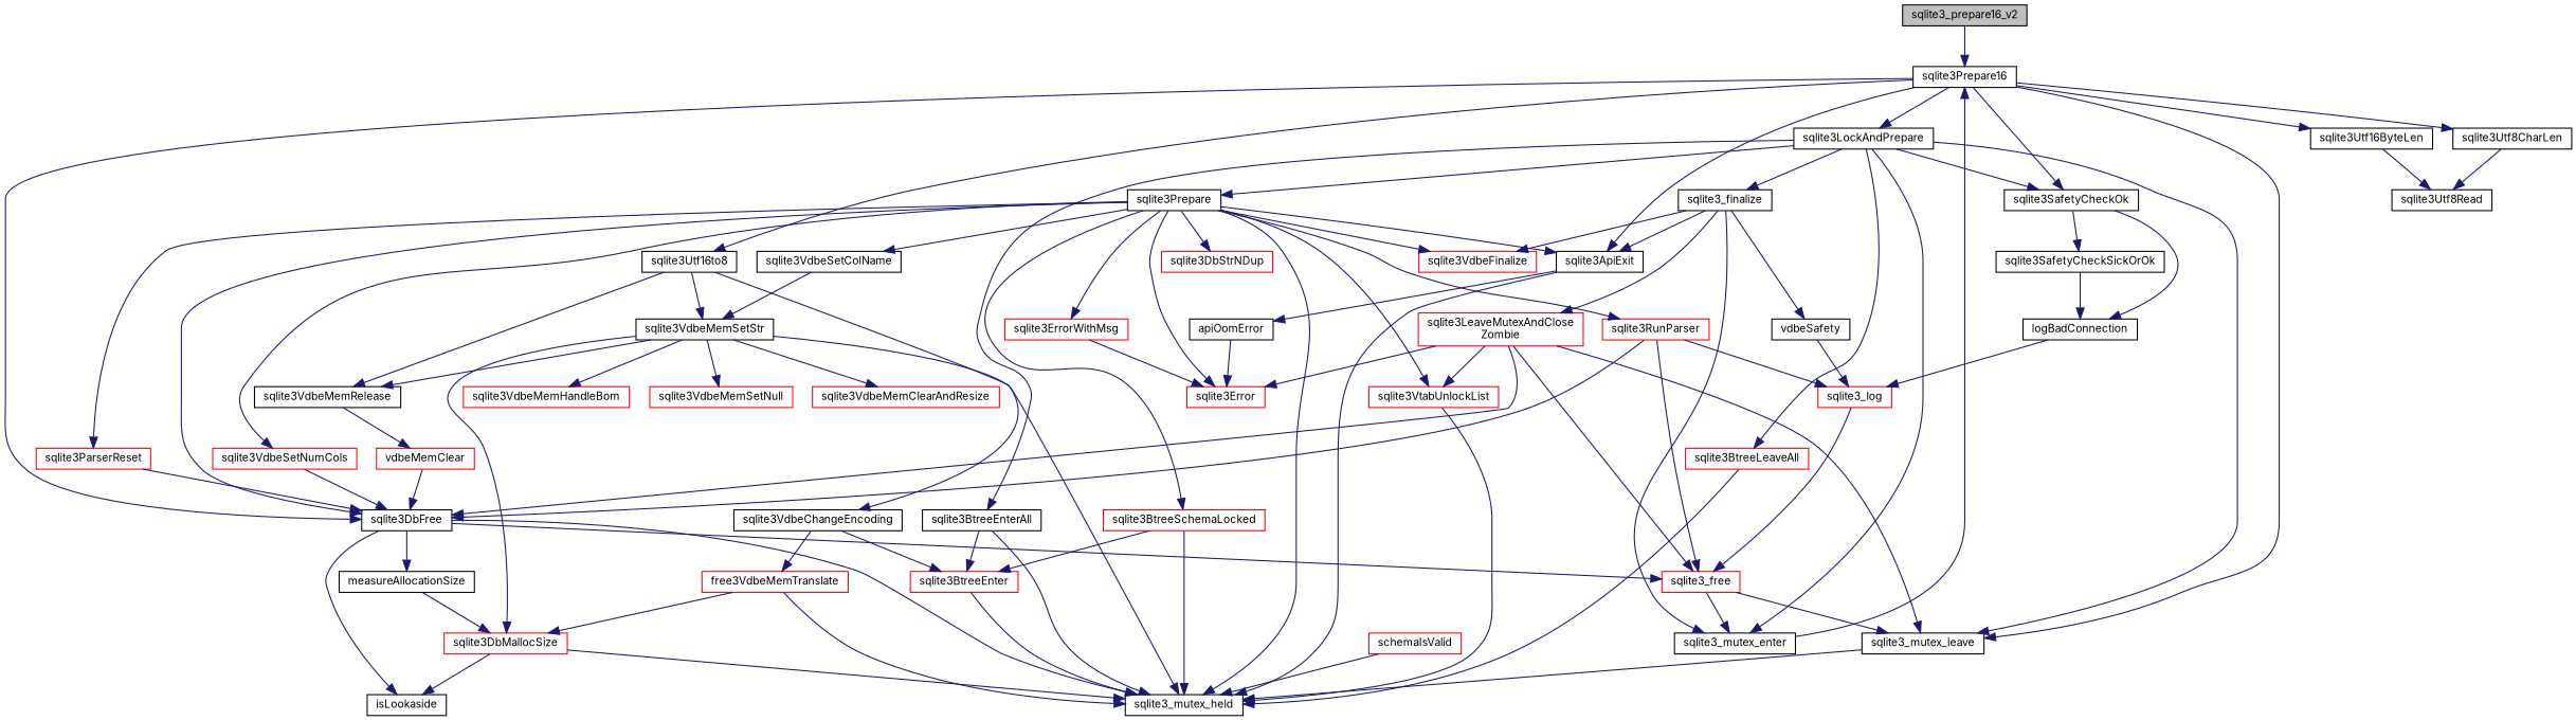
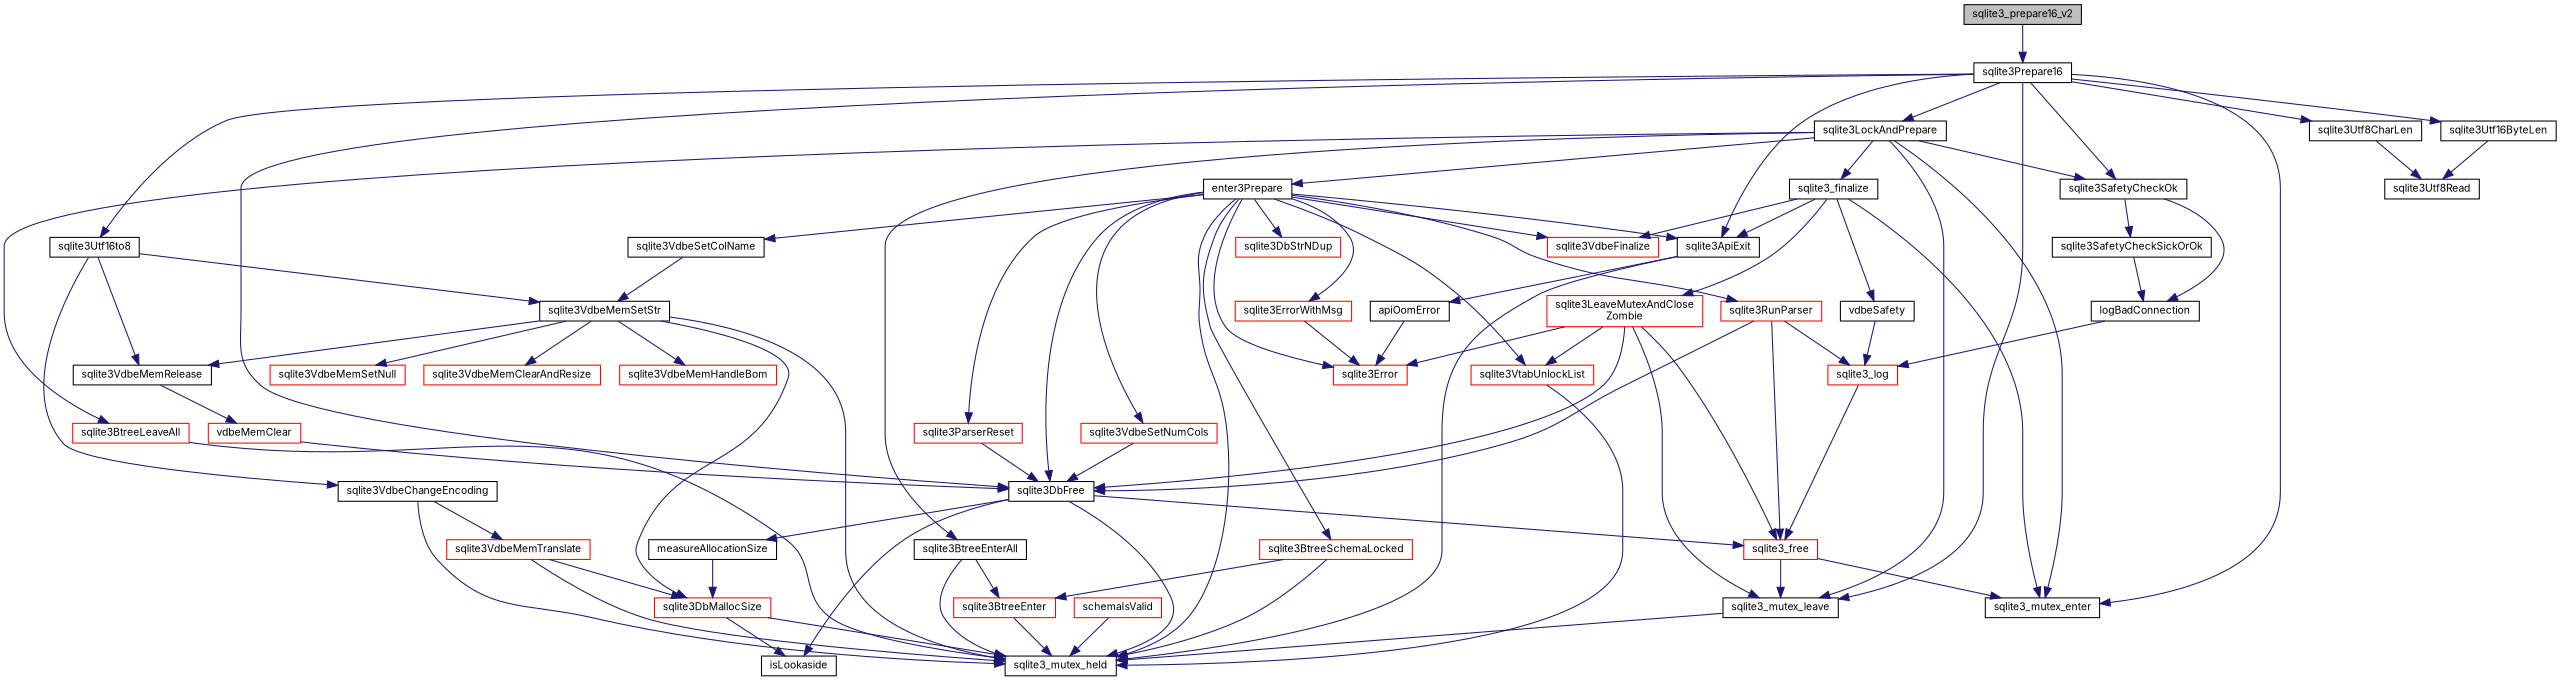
  digraph {
    fontname=Inter
    rankdir=TB
    node [color=black fillcolor=white fontname=Inter fontsize=10 shape=record style=filled]
    edge [color=midnightblue fontname=Inter fontsize=10 labelfontname=FreeSans labelfontsize=10 style=solid]
    n1 [fillcolor=grey75 fontcolor=black height=0.2 label=sqlite3_prepare16_v2 width=0.4]
    n2 [height=0.2 label=sqlite3Prepare16 width=0.4]
    n3 [height=0.2 label=sqlite3SafetyCheckOk width=0.4]
    n4 [height=0.2 label=sqlite3_mutex_enter width=0.4]
    n5 [height=0.2 label=sqlite3_mutex_leave width=0.4]
    n6 [height=0.2 label=sqlite3Utf16to8 width=0.4]
    n7 [height=0.2 label=sqlite3DbFree width=0.4]
    n8 [height=0.2 label=sqlite3LockAndPrepare width=0.4]
    n9 [height=0.2 label=sqlite3ApiExit width=0.4]
    n10 [height=0.2 label=sqlite3Utf8CharLen width=0.4]
    n11 [height=0.2 label=sqlite3Utf16ByteLen width=0.4]
    n12 [height=0.2 label=logBadConnection width=0.4]
    n13 [height=0.2 label=sqlite3SafetyCheckSickOrOk width=0.4]
    n14 [height=0.2 label=sqlite3_mutex_held width=0.4]
    n15 [height=0.2 label=sqlite3VdbeMemSetStr width=0.4]
    n16 [height=0.2 label=sqlite3VdbeMemRelease width=0.4]
    n17 [height=0.2 label=sqlite3VdbeChangeEncoding width=0.4]
    n18 [color=red height=0.2 label=sqlite3_free width=0.4]
    n19 [height=0.2 label=measureAllocationSize width=0.4]
    n20 [height=0.2 label=isLookaside width=0.4]
    n21 [height=0.2 label=sqlite3BtreeEnterAll width=0.4]
-   n22 [height=0.2 label=sqlite3Prepare width=0.4]
+   n22 [height=0.2 label=enter3Prepare width=0.4]
    n23 [height=0.2 label=sqlite3_finalize width=0.4]
    n24 [color=red height=0.2 label=sqlite3BtreeLeaveAll width=0.4]
    n25 [height=0.2 label=apiOomError width=0.4]
    n26 [height=0.2 label=sqlite3Utf8Read width=0.4]
    n27 [color=red height=0.2 label=sqlite3_log width=0.4]
    n28 [color=red height=0.2 label=sqlite3VdbeMemSetNull width=0.4]
    n29 [color=red height=0.2 label=sqlite3VdbeMemClearAndResize width=0.4]
    n30 [color=red height=0.2 label=sqlite3DbMallocSize width=0.4]
    n31 [color=red height=0.2 label=sqlite3VdbeMemHandleBom width=0.4]
    n32 [color=red height=0.2 label=vdbeMemClear width=0.4]
-   n33 [color=red height=0.2 label=free3VdbeMemTranslate width=0.4]
+   n33 [color=red height=0.2 label=sqlite3VdbeMemTranslate width=0.4]
    n34 [color=red height=0.2 label=sqlite3BtreeEnter width=0.4]
    n35 [color=red height=0.2 label=sqlite3BtreeSchemaLocked width=0.4]
    n36 [color=red height=0.2 label=sqlite3ErrorWithMsg width=0.4]
    n37 [color=red height=0.2 label=sqlite3Error width=0.4]
    n38 [color=red height=0.2 label=sqlite3VtabUnlockList width=0.4]
    n39 [color=red height=0.2 label=sqlite3DbStrNDup width=0.4]
    n40 [color=red height=0.2 label=sqlite3RunParser width=0.4]
    n41 [color=red height=0.2 label=sqlite3VdbeSetNumCols width=0.4]
    n42 [height=0.2 label=sqlite3VdbeSetColName width=0.4]
    n43 [color=red height=0.2 label=sqlite3VdbeFinalize width=0.4]
    n44 [color=red height=0.2 label=sqlite3ParserReset width=0.4]
    n45 [height=0.2 label=vdbeSafety width=0.4]
    n46 [color=red height=0.2 label="sqlite3LeaveMutexAndClose\lZombie" width=0.4]
    n47 [color=red height=0.2 label=schemaIsValid width=0.4]
    n1 -> n2
    n2 -> n3
-   n4 -> n2
+   n2 -> n4
    n2 -> n5
    n2 -> n6
    n2 -> n7
    n2 -> n8
    n2 -> n9
    n2 -> n10
    n2 -> n11
    n3 -> n12
    n3 -> n13
    n5 -> n14
    n6 -> n15
    n6 -> n16
    n6 -> n17
    n7 -> n14
    n7 -> n18
    n7 -> n19
    n7 -> n20
    n8 -> n3
    n8 -> n4
    n8 -> n5
    n8 -> n21
    n8 -> n22
    n8 -> n23
    n8 -> n24
    n9 -> n14
    n9 -> n25
    n10 -> n26
    n11 -> n26
    n12 -> n27
    n13 -> n12
    n15 -> n14
    n15 -> n16
    n15 -> n28
    n15 -> n29
    n15 -> n30
    n15 -> n31
    n16 -> n32
-   n17 -> n34
+   n17 -> n14
    n17 -> n33
    n18 -> n4
    n18 -> n5
    n19 -> n30
    n21 -> n14
    n21 -> n34
    n22 -> n7
    n22 -> n9
    n22 -> n14
    n22 -> n35
    n22 -> n36
    n22 -> n37
    n22 -> n38
    n22 -> n39
    n22 -> n40
    n22 -> n41
    n22 -> n42
    n22 -> n43
    n22 -> n44
    n23 -> n4
    n23 -> n9
    n23 -> n43
    n23 -> n45
    n23 -> n46
    n24 -> n14
    n25 -> n37
    n27 -> n18
    n30 -> n14
    n30 -> n20
    n32 -> n7
    n33 -> n14
    n33 -> n30
    n34 -> n14
    n35 -> n14
    n35 -> n34
    n36 -> n37
    n38 -> n14
    n40 -> n7
    n40 -> n18
    n40 -> n27
    n41 -> n7
    n42 -> n15
    n44 -> n7
    n45 -> n27
    n46 -> n5
    n46 -> n7
    n46 -> n18
    n46 -> n37
    n46 -> n38
    n47 -> n14
  }
